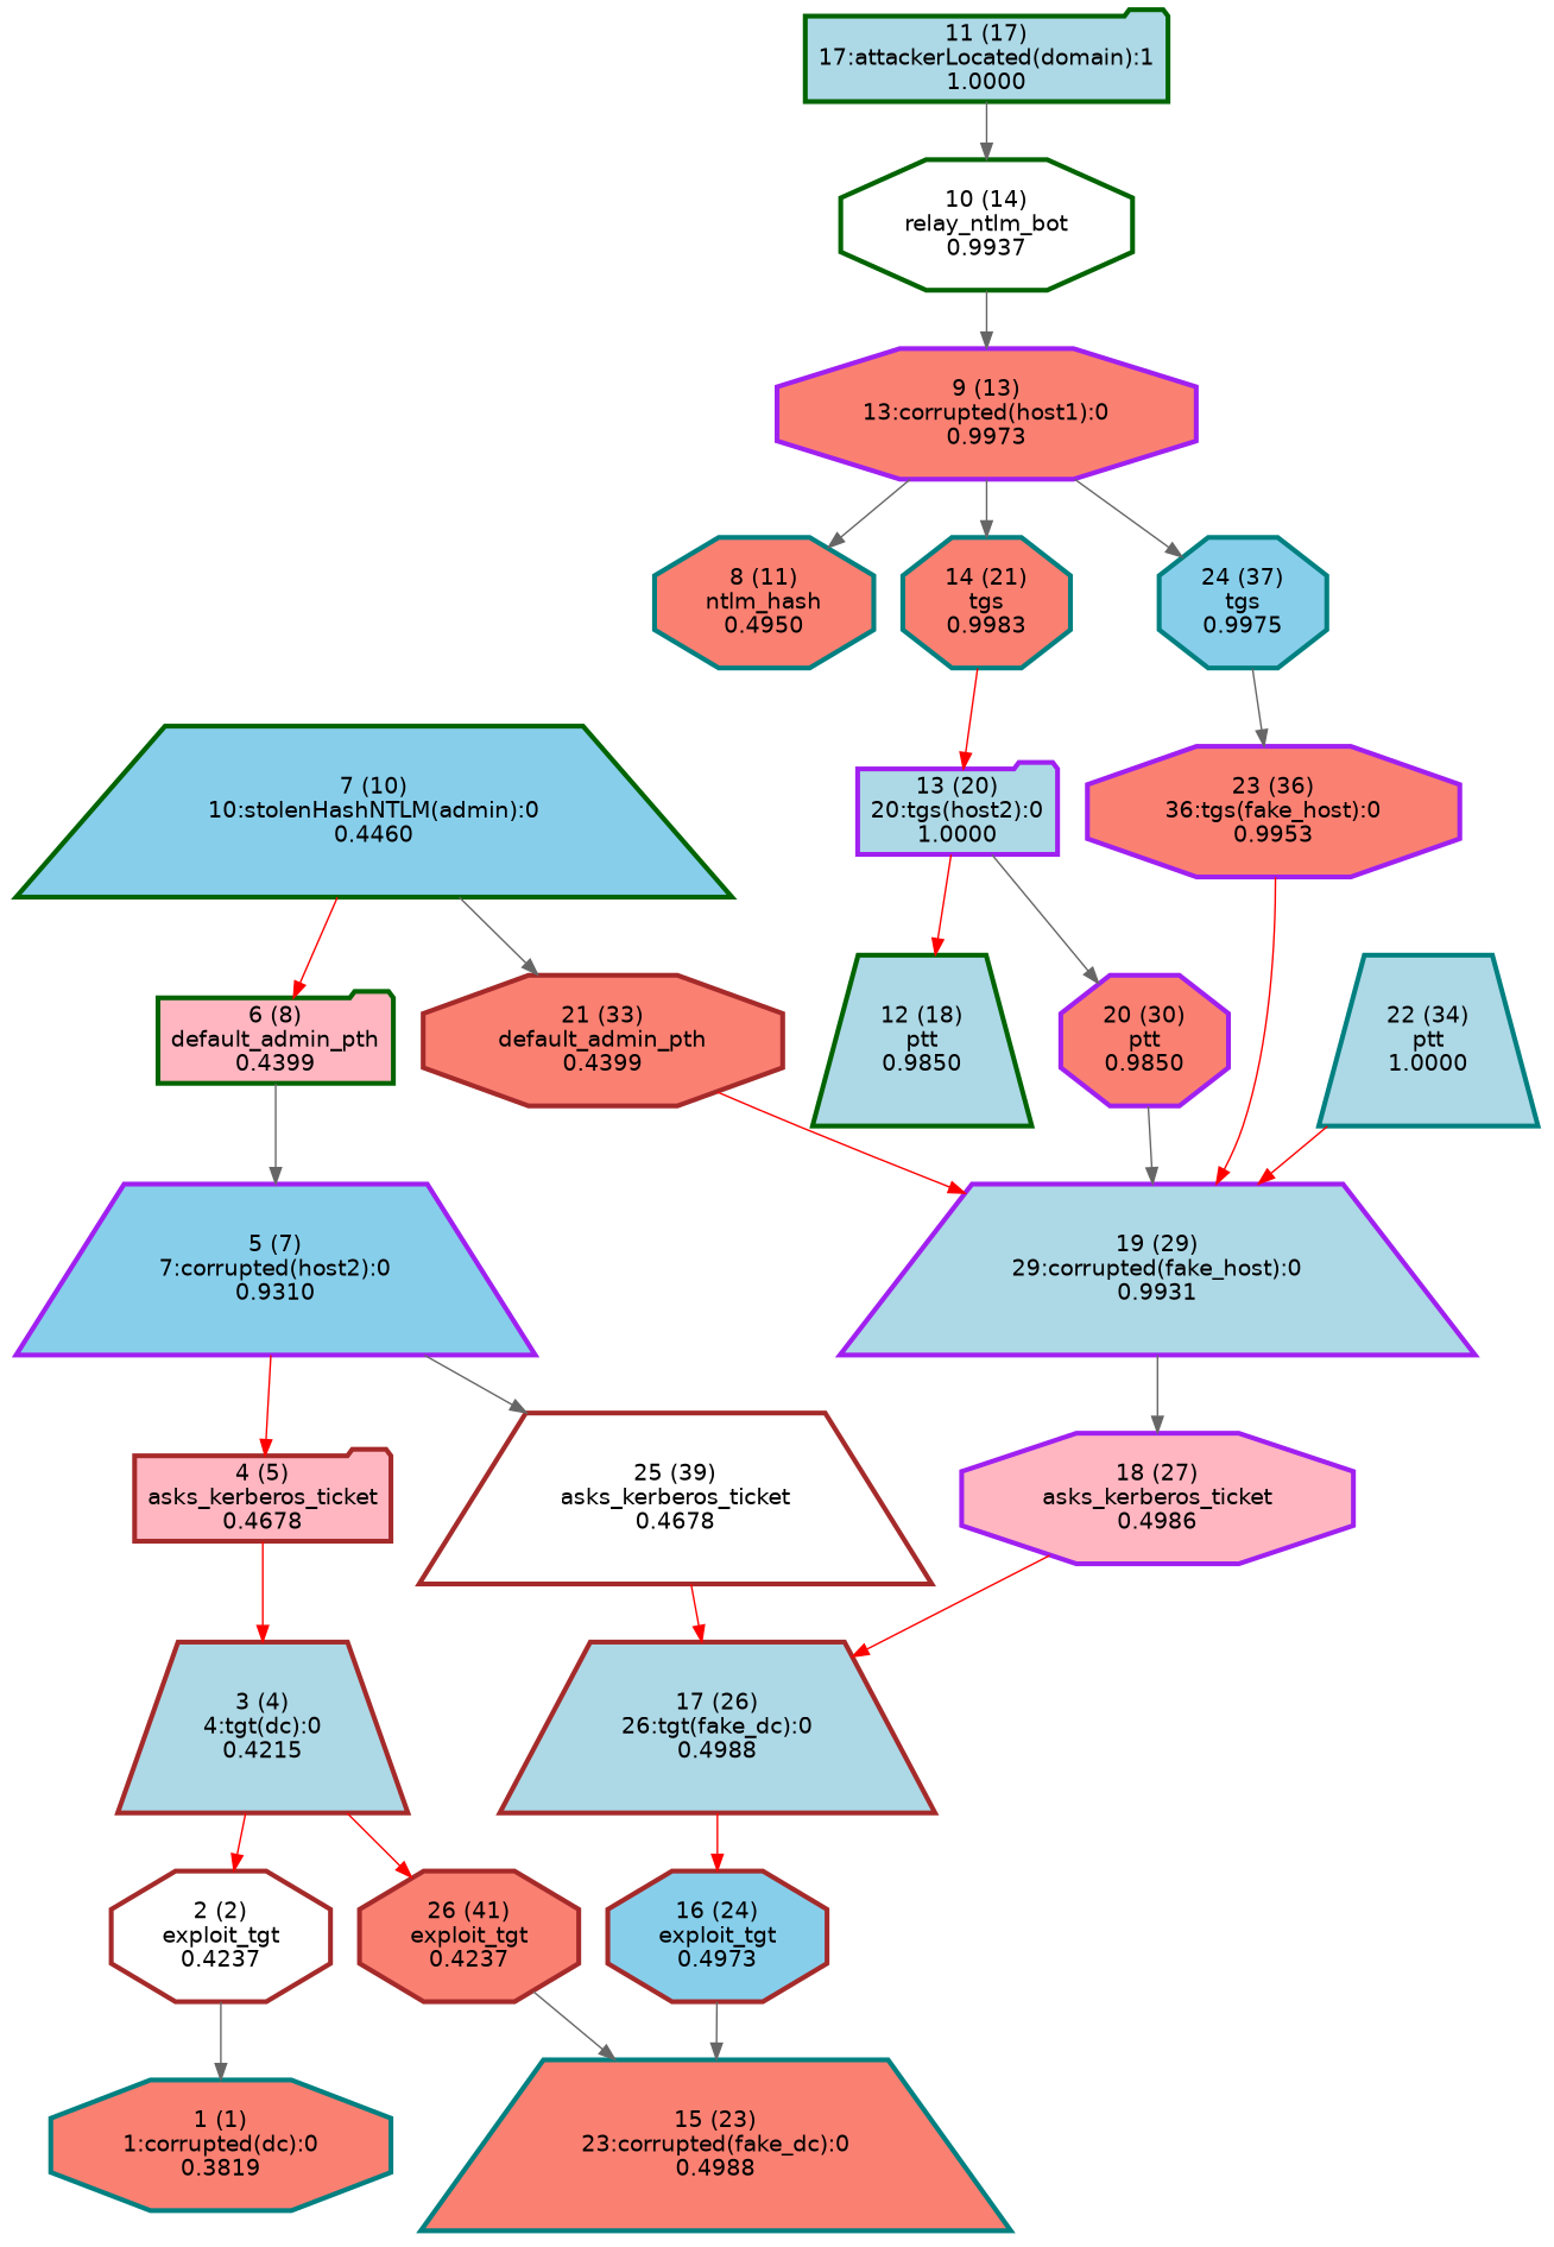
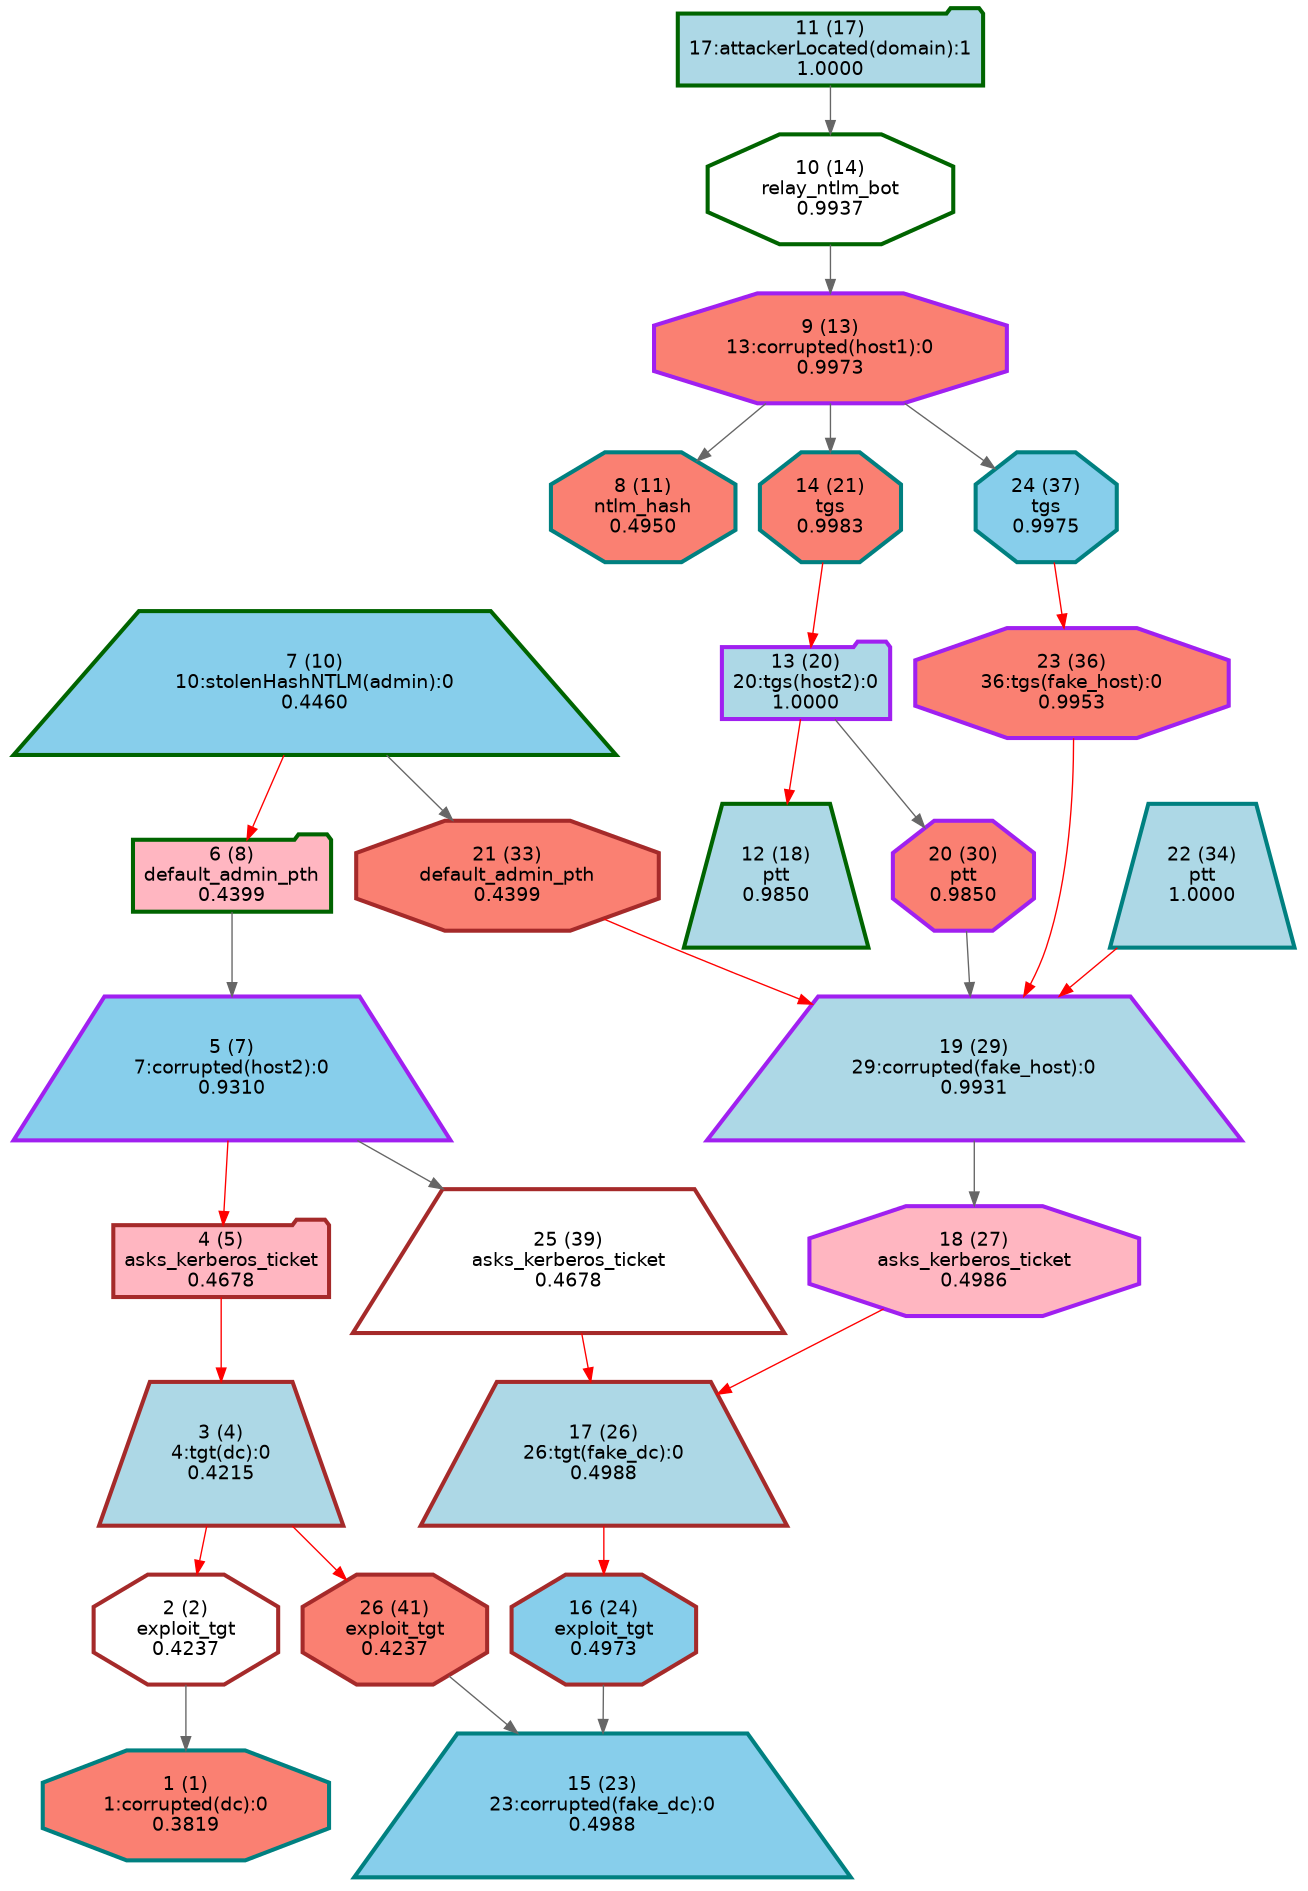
  digraph {
    fontname="DejaVu Sans"
    node [color=brown fillcolor=salmon fontname="DejaVu Sans" penwidth=3 shape=octagon style=filled]
    edge [color=gray40 fontname="DejaVu Sans"]
    n1 [color=teal label="1 (1)\n1:corrupted(dc):0\n0.3819"]
    n2 [fillcolor=white label="2 (2)\nexploit_tgt\n0.4237"]
    n3 [fillcolor=lightblue label="3 (4)\n4:tgt(dc):0\n0.4215" shape=trapezium]
    n4 [label="26 (41)\nexploit_tgt\n0.4237"]
-   n5 [color=teal label="15 (23)\n23:corrupted(fake_dc):0\n0.4988" shape=trapezium]
+   n5 [color=teal fillcolor=skyblue label="15 (23)\n23:corrupted(fake_dc):0\n0.4988" shape=trapezium]
    n6 [fillcolor=lightpink label="4 (5)\nasks_kerberos_ticket\n0.4678" shape=folder]
    n7 [color=purple fillcolor=skyblue label="5 (7)\n7:corrupted(host2):0\n0.9310" shape=trapezium]
    n8 [fillcolor=white label="25 (39)\nasks_kerberos_ticket\n0.4678" shape=trapezium]
    n9 [fillcolor=lightblue label="17 (26)\n26:tgt(fake_dc):0\n0.4988" shape=trapezium]
    n10 [color=darkgreen fillcolor=lightpink label="6 (8)\ndefault_admin_pth\n0.4399" shape=folder]
    n11 [color=darkgreen fillcolor=skyblue label="7 (10)\n10:stolenHashNTLM(admin):0\n0.4460" shape=trapezium]
    n12 [label="21 (33)\ndefault_admin_pth\n0.4399"]
    n13 [color=purple fillcolor=lightblue label="19 (29)\n29:corrupted(fake_host):0\n0.9931" shape=trapezium]
    n14 [color=teal label="8 (11)\nntlm_hash\n0.4950"]
    n15 [color=purple label="9 (13)\n13:corrupted(host1):0\n0.9973"]
    n16 [color=teal label="14 (21)\ntgs\n0.9983"]
    n17 [color=teal fillcolor=skyblue label="24 (37)\ntgs\n0.9975"]
    n18 [color=purple fillcolor=lightblue label="13 (20)\n20:tgs(host2):0\n1.0000" shape=folder]
    n19 [color=purple label="23 (36)\n36:tgs(fake_host):0\n0.9953"]
    n20 [color=darkgreen fillcolor=white label="10 (14)\nrelay_ntlm_bot\n0.9937"]
    n21 [color=darkgreen fillcolor=lightblue label="11 (17)\n17:attackerLocated(domain):1\n1.0000" shape=folder]
    n22 [color=darkgreen fillcolor=lightblue label="12 (18)\nptt\n0.9850" shape=trapezium]
    n23 [color=purple label="20 (30)\nptt\n0.9850"]
    n24 [fillcolor=skyblue label="16 (24)\nexploit_tgt\n0.4973"]
    n25 [color=purple fillcolor=lightpink label="18 (27)\nasks_kerberos_ticket\n0.4986"]
    n26 [color=teal fillcolor=lightblue label="22 (34)\nptt\n1.0000" shape=trapezium]
    n2 -> n1
    n3 -> n2 [color=red]
    n3 -> n4 [color=red]
    n4 -> n5
    n6 -> n3 [color=red]
    n7 -> n6 [color=red]
    n7 -> n8
    n8 -> n9 [color=red]
    n9 -> n24 [color=red]
    n10 -> n7
    n11 -> n10 [color=red]
    n11 -> n12
    n12 -> n13 [color=red]
    n13 -> n25
    n15 -> n14
    n15 -> n16
    n15 -> n17
    n16 -> n18 [color=red]
-   n17 -> n19
+   n17 -> n19 [color=red]
    n18 -> n22 [color=red]
    n18 -> n23
    n19 -> n13 [color=red]
    n20 -> n15
    n21 -> n20
    n23 -> n13
    n24 -> n5
    n25 -> n9 [color=red]
    n26 -> n13 [color=red]
  }
